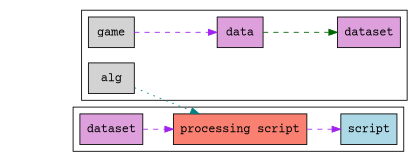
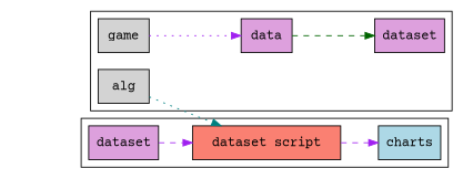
  digraph {
    fontname="Courier Prime"
    rankdir=LR
    node [fillcolor=plum fontname="Courier Prime" shape=box style=filled]
    edge [color=purple fontname="Courier Prime" style=dashed]
    alg [fillcolor=lightgrey]
    game [fillcolor=lightgrey]
    data
    dataset
    n5 [label=dataset]
-   n6 [fillcolor=salmon label="processing script"]
-   n7 [fillcolor=lightblue label=script]
+   n6 [fillcolor=salmon label="dataset script"]
+   n7 [fillcolor=lightblue label=charts]
    inv [style=invis fillcolor="" shape=""]
    subgraph cluster_1 {
      alg
      game
      data
      dataset
    }
    subgraph cluster_2 {
      n5
      n6
      n7
    }
    alg -> n6 [color=teal style=dotted]
-   game -> data
+   game -> data [style=dotted]
    data -> dataset [color=darkgreen]
    n5 -> n6
    n6 -> n7
    inv -> alg [style=invis color=""]
    inv -> n5 [style=invis color=""]
  }
